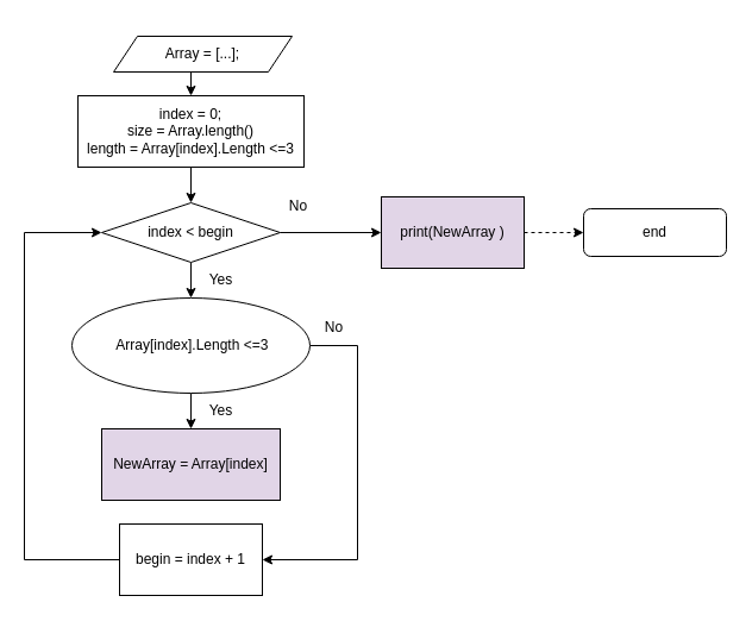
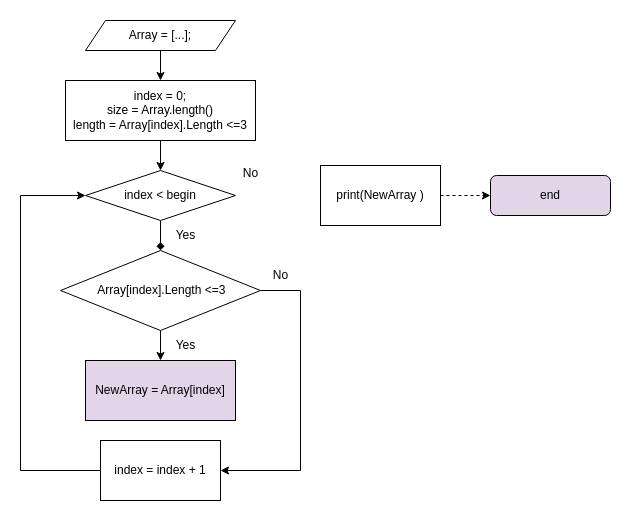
  <mxCell id="0" />
  <mxCell id="1" parent="0" />
- <mxCell id="2" value="end" style="rounded=1;whiteSpace=wrap;html=1;fontSize=12;glass=0;strokeWidth=1;shadow=0;" vertex="1" parent="1"><mxGeometry x="490" y="175" width="120" height="40" as="geometry" /></mxCell>
+ <mxCell id="2" value="end" style="rounded=1;whiteSpace=wrap;html=1;fontSize=12;glass=0;strokeWidth=1;shadow=0;fillColor=#e1d5e7;" vertex="1" parent="1"><mxGeometry x="490" y="175" width="120" height="40" as="geometry" /></mxCell>
  <mxCell id="3" style="edgeStyle=orthogonalEdgeStyle;rounded=0;orthogonalLoop=1;jettySize=auto;html=1;exitX=0.5;exitY=1;exitDx=0;exitDy=0;entryX=0.5;entryY=0;entryDx=0;entryDy=0;" edge="1" parent="1" source="4" target="9"><mxGeometry relative="1" as="geometry" /></mxCell>
- <mxCell id="4" value="Array = [...];" style="shape=parallelogram;perimeter=parallelogramPerimeter;whiteSpace=wrap;html=1;fixedSize=1;" vertex="1" parent="1"><mxGeometry x="95" y="30" width="150" height="30" as="geometry" /></mxCell>
- <mxCell id="5" style="edgeStyle=orthogonalEdgeStyle;rounded=0;orthogonalLoop=1;jettySize=auto;html=1;exitX=0.5;exitY=1;exitDx=0;exitDy=0;entryX=0.5;entryY=0;entryDx=0;entryDy=0;" edge="1" parent="1" source="7" target="13"><mxGeometry relative="1" as="geometry" /></mxCell>
- <mxCell id="6" style="edgeStyle=orthogonalEdgeStyle;rounded=0;orthogonalLoop=1;jettySize=auto;html=1;exitX=1;exitY=0.5;exitDx=0;exitDy=0;entryX=0;entryY=0.5;entryDx=0;entryDy=0;" edge="1" parent="1" source="7" target="16"><mxGeometry relative="1" as="geometry" /></mxCell>
+ <mxCell id="4" value="Array = [...];" style="shape=parallelogram;perimeter=parallelogramPerimeter;whiteSpace=wrap;html=1;fixedSize=1;" vertex="1" parent="1"><mxGeometry x="85" y="20" width="150" height="30" as="geometry" /></mxCell>
+ <mxCell id="5" style="edgeStyle=orthogonalEdgeStyle;rounded=0;orthogonalLoop=1;jettySize=auto;html=1;exitX=0.5;exitY=1;exitDx=0;exitDy=0;entryX=0.5;entryY=0;entryDx=0;entryDy=0;endArrow=diamond;" edge="1" parent="1" source="7" target="13"><mxGeometry relative="1" as="geometry" /></mxCell>
  <mxCell id="7" value="index &amp;lt; begin" style="rhombus;whiteSpace=wrap;html=1;" vertex="1" parent="1"><mxGeometry x="85" y="170" width="150" height="50" as="geometry" /></mxCell>
  <mxCell id="8" style="edgeStyle=orthogonalEdgeStyle;rounded=0;orthogonalLoop=1;jettySize=auto;html=1;exitX=0.5;exitY=1;exitDx=0;exitDy=0;entryX=0.5;entryY=0;entryDx=0;entryDy=0;" edge="1" parent="1" source="9" target="7"><mxGeometry relative="1" as="geometry" /></mxCell>
  <mxCell id="9" value="index = 0;&lt;br&gt;size = Array.length()&lt;br&gt;length = Array[index].Length &amp;lt;=3" style="rounded=0;whiteSpace=wrap;html=1;" vertex="1" parent="1"><mxGeometry x="65" y="80" width="190" height="60" as="geometry" /></mxCell>
  <mxCell id="10" style="edgeStyle=orthogonalEdgeStyle;rounded=0;orthogonalLoop=1;jettySize=auto;html=1;exitX=0.5;exitY=1;exitDx=0;exitDy=0;" edge="1" parent="1" source="7" target="7"><mxGeometry relative="1" as="geometry" /></mxCell>
  <mxCell id="11" style="edgeStyle=orthogonalEdgeStyle;rounded=0;orthogonalLoop=1;jettySize=auto;html=1;exitX=1;exitY=0.5;exitDx=0;exitDy=0;entryX=1;entryY=0.5;entryDx=0;entryDy=0;" edge="1" parent="1" source="13" target="20"><mxGeometry relative="1" as="geometry"><Array as="points"><mxPoint x="300" y="290" /><mxPoint x="300" y="470" /></Array></mxGeometry></mxCell>
  <mxCell id="12" style="edgeStyle=orthogonalEdgeStyle;rounded=0;orthogonalLoop=1;jettySize=auto;html=1;exitX=0.5;exitY=1;exitDx=0;exitDy=0;entryX=0.5;entryY=0;entryDx=0;entryDy=0;" edge="1" parent="1" source="13" target="21"><mxGeometry relative="1" as="geometry" /></mxCell>
- <mxCell id="13" value="&lt;span style=&quot;white-space: pre;&quot;&gt; &lt;/span&gt;Array[index].Length &amp;lt;=3" style="ellipse;whiteSpace=wrap;html=1;" vertex="1" parent="1"><mxGeometry x="60" y="250" width="200" height="80" as="geometry" /></mxCell>
+ <mxCell id="13" value="&lt;span style=&quot;white-space: pre;&quot;&gt; &lt;/span&gt;Array[index].Length &amp;lt;=3" style="rhombus;whiteSpace=wrap;html=1;" vertex="1" parent="1"><mxGeometry x="60" y="250" width="200" height="80" as="geometry" /></mxCell>
  <mxCell id="14" value="Yes" style="text;html=1;align=center;verticalAlign=middle;resizable=0;points=[];autosize=1;strokeColor=none;fillColor=none;" vertex="1" parent="1"><mxGeometry x="165" y="220" width="40" height="30" as="geometry" /></mxCell>
  <mxCell id="15" style="edgeStyle=orthogonalEdgeStyle;rounded=0;orthogonalLoop=1;jettySize=auto;html=1;exitX=1;exitY=0.5;exitDx=0;exitDy=0;dashed=1;" edge="1" parent="1" source="16" target="2"><mxGeometry relative="1" as="geometry" /></mxCell>
- <mxCell id="16" value="print(NewArray&amp;nbsp;)" style="rounded=0;whiteSpace=wrap;html=1;fillColor=#e1d5e7;" vertex="1" parent="1"><mxGeometry x="320" y="165" width="120" height="60" as="geometry" /></mxCell>
+ <mxCell id="16" value="print(NewArray&amp;nbsp;)" style="rounded=0;whiteSpace=wrap;html=1;" vertex="1" parent="1"><mxGeometry x="320" y="165" width="120" height="60" as="geometry" /></mxCell>
  <mxCell id="17" style="edgeStyle=orthogonalEdgeStyle;rounded=0;orthogonalLoop=1;jettySize=auto;html=1;exitX=0.5;exitY=1;exitDx=0;exitDy=0;" edge="1" parent="1" source="13" target="13"><mxGeometry relative="1" as="geometry" /></mxCell>
  <mxCell id="18" style="edgeStyle=orthogonalEdgeStyle;rounded=0;orthogonalLoop=1;jettySize=auto;html=1;exitX=0.5;exitY=1;exitDx=0;exitDy=0;" edge="1" parent="1" source="13" target="13"><mxGeometry relative="1" as="geometry" /></mxCell>
  <mxCell id="19" style="edgeStyle=orthogonalEdgeStyle;rounded=0;orthogonalLoop=1;jettySize=auto;html=1;exitX=0;exitY=0.5;exitDx=0;exitDy=0;entryX=0;entryY=0.5;entryDx=0;entryDy=0;" edge="1" parent="1" source="20" target="7"><mxGeometry relative="1" as="geometry"><Array as="points"><mxPoint x="20" y="470" /><mxPoint x="20" y="195" /></Array></mxGeometry></mxCell>
- <mxCell id="20" value="begin = index + 1" style="rounded=0;whiteSpace=wrap;html=1;" vertex="1" parent="1"><mxGeometry x="100" y="440" width="120" height="60" as="geometry" /></mxCell>
+ <mxCell id="20" value="index = index + 1" style="rounded=0;whiteSpace=wrap;html=1;" vertex="1" parent="1"><mxGeometry x="100" y="440" width="120" height="60" as="geometry" /></mxCell>
  <mxCell id="21" value="NewArray = Array[index]" style="rounded=0;whiteSpace=wrap;html=1;fillColor=#e1d5e7;" vertex="1" parent="1"><mxGeometry x="85" y="360" width="150" height="60" as="geometry" /></mxCell>
  <mxCell id="22" value="Yes" style="text;html=1;align=center;verticalAlign=middle;resizable=0;points=[];autosize=1;strokeColor=none;fillColor=none;" vertex="1" parent="1"><mxGeometry x="165" y="330" width="40" height="30" as="geometry" /></mxCell>
  <mxCell id="23" value="No" style="text;html=1;align=center;verticalAlign=middle;resizable=0;points=[];autosize=1;strokeColor=none;fillColor=none;" vertex="1" parent="1"><mxGeometry x="230" y="158" width="40" height="30" as="geometry" /></mxCell>
  <mxCell id="24" value="No" style="text;html=1;align=center;verticalAlign=middle;resizable=0;points=[];autosize=1;strokeColor=none;fillColor=none;" vertex="1" parent="1"><mxGeometry x="260" y="260" width="40" height="30" as="geometry" /></mxCell>
